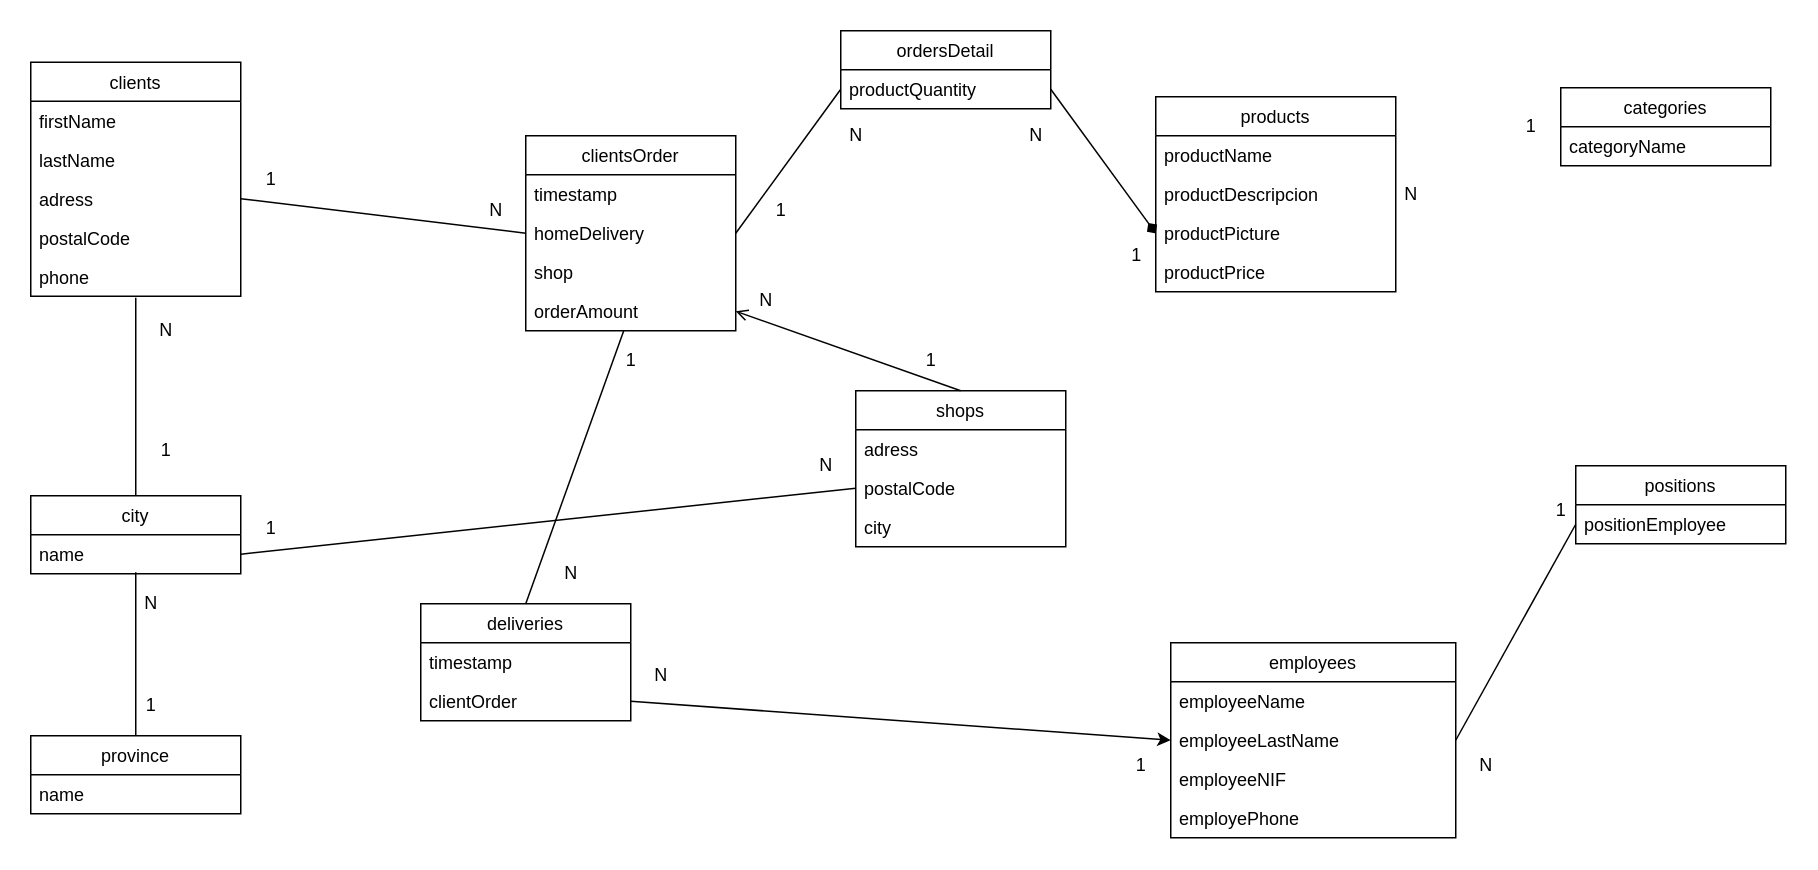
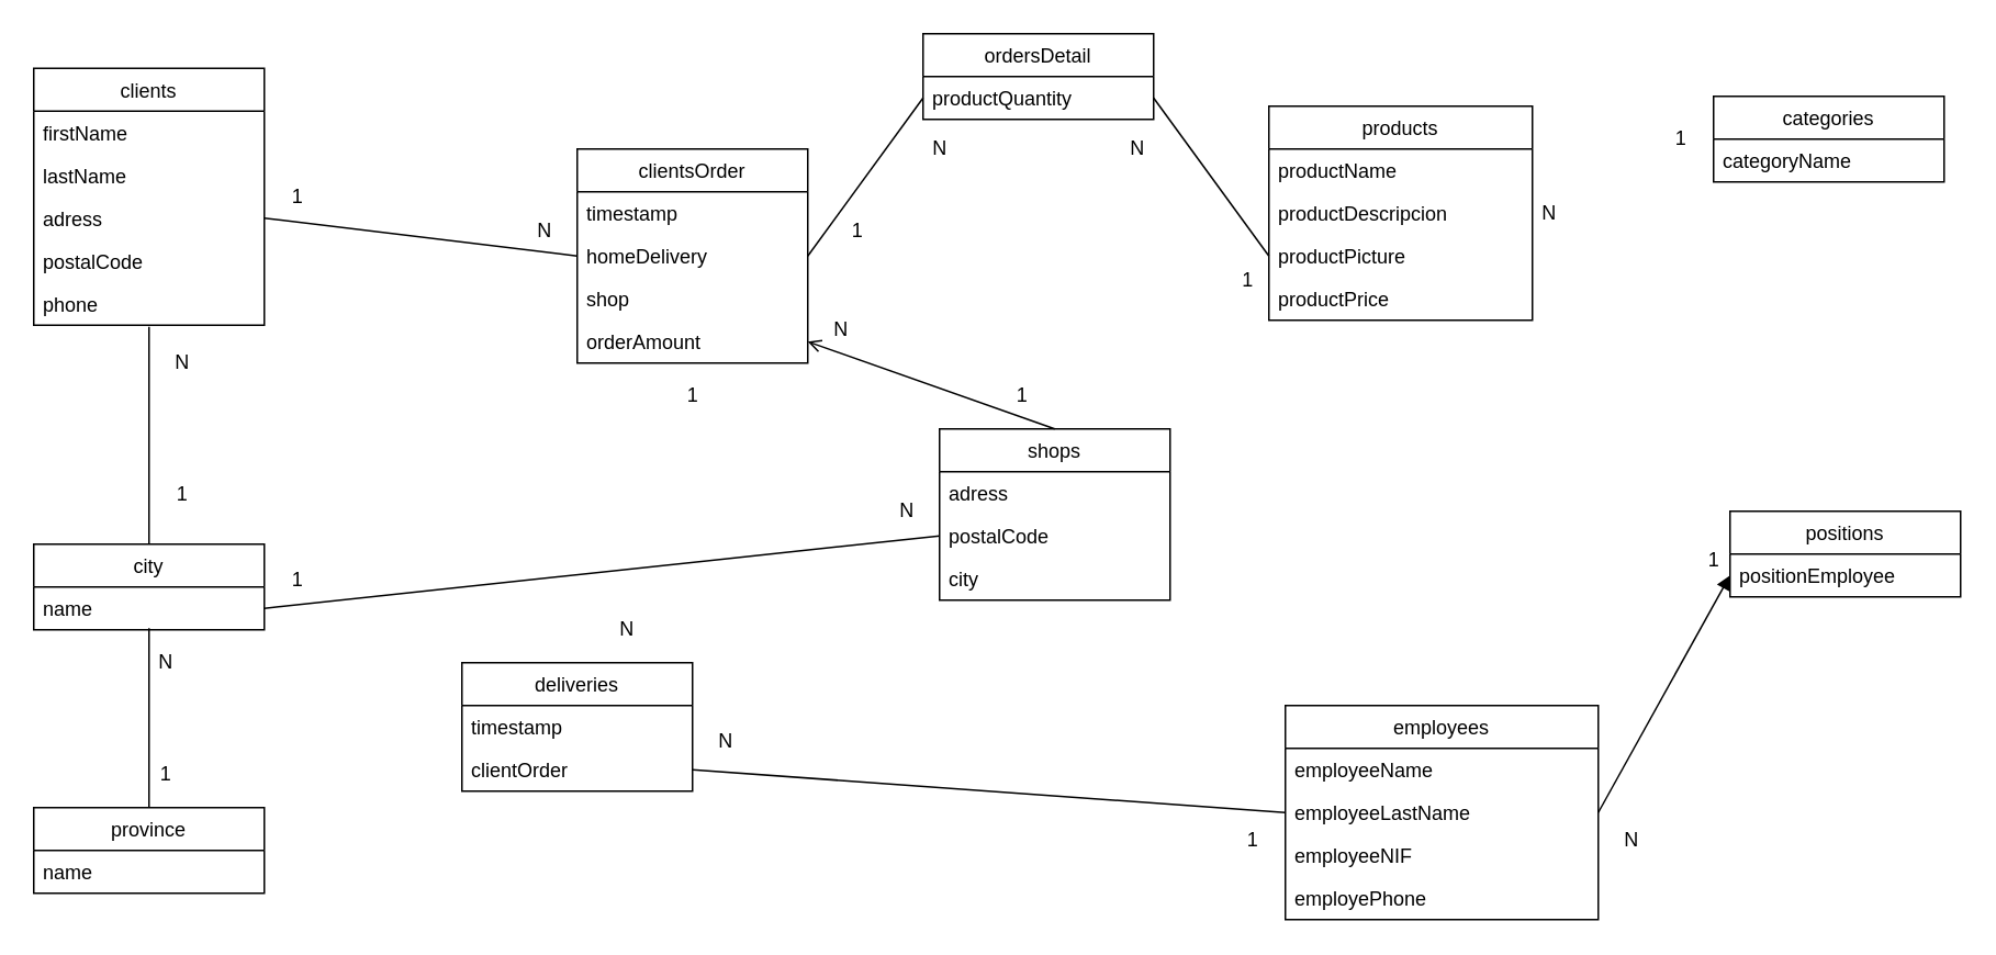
  <mxCell id="0" />
  <mxCell id="1" parent="0" />
  <mxCell id="2" value="clients" style="swimlane;fontStyle=0;childLayout=stackLayout;horizontal=1;startSize=26;fillColor=none;horizontalStack=0;resizeParent=1;resizeParentMax=0;resizeLast=0;collapsible=1;marginBottom=0;" parent="1" vertex="1"><mxGeometry x="20" y="41" width="140" height="156" as="geometry" /></mxCell>
  <mxCell id="3" value="firstName" style="text;strokeColor=none;fillColor=none;align=left;verticalAlign=top;spacingLeft=4;spacingRight=4;overflow=hidden;rotatable=0;points=[[0,0.5],[1,0.5]];portConstraint=eastwest;" parent="2" vertex="1"><mxGeometry y="26" width="140" height="26" as="geometry" /></mxCell>
  <mxCell id="4" value="lastName" style="text;strokeColor=none;fillColor=none;align=left;verticalAlign=top;spacingLeft=4;spacingRight=4;overflow=hidden;rotatable=0;points=[[0,0.5],[1,0.5]];portConstraint=eastwest;" parent="2" vertex="1"><mxGeometry y="52" width="140" height="26" as="geometry" /></mxCell>
  <mxCell id="5" value="adress" style="text;strokeColor=none;fillColor=none;align=left;verticalAlign=top;spacingLeft=4;spacingRight=4;overflow=hidden;rotatable=0;points=[[0,0.5],[1,0.5]];portConstraint=eastwest;" parent="2" vertex="1"><mxGeometry y="78" width="140" height="26" as="geometry" /></mxCell>
  <mxCell id="6" value="postalCode" style="text;strokeColor=none;fillColor=none;align=left;verticalAlign=top;spacingLeft=4;spacingRight=4;overflow=hidden;rotatable=0;points=[[0,0.5],[1,0.5]];portConstraint=eastwest;" parent="2" vertex="1"><mxGeometry y="104" width="140" height="26" as="geometry" /></mxCell>
  <mxCell id="7" value="phone" style="text;strokeColor=none;fillColor=none;align=left;verticalAlign=top;spacingLeft=4;spacingRight=4;overflow=hidden;rotatable=0;points=[[0,0.5],[1,0.5]];portConstraint=eastwest;" parent="2" vertex="1"><mxGeometry y="130" width="140" height="26" as="geometry" /></mxCell>
  <mxCell id="8" value="clientsOrder" style="swimlane;fontStyle=0;childLayout=stackLayout;horizontal=1;startSize=26;fillColor=none;horizontalStack=0;resizeParent=1;resizeParentMax=0;resizeLast=0;collapsible=1;marginBottom=0;" parent="1" vertex="1"><mxGeometry x="350" y="90" width="140" height="130" as="geometry" /></mxCell>
  <mxCell id="9" value="timestamp" style="text;strokeColor=none;fillColor=none;align=left;verticalAlign=top;spacingLeft=4;spacingRight=4;overflow=hidden;rotatable=0;points=[[0,0.5],[1,0.5]];portConstraint=eastwest;" parent="8" vertex="1"><mxGeometry y="26" width="140" height="26" as="geometry" /></mxCell>
  <mxCell id="10" value="homeDelivery" style="text;strokeColor=none;fillColor=none;align=left;verticalAlign=top;spacingLeft=4;spacingRight=4;overflow=hidden;rotatable=0;points=[[0,0.5],[1,0.5]];portConstraint=eastwest;" parent="8" vertex="1"><mxGeometry y="52" width="140" height="26" as="geometry" /></mxCell>
  <mxCell id="11" value="shop" style="text;strokeColor=none;fillColor=none;align=left;verticalAlign=top;spacingLeft=4;spacingRight=4;overflow=hidden;rotatable=0;points=[[0,0.5],[1,0.5]];portConstraint=eastwest;" parent="8" vertex="1"><mxGeometry y="78" width="140" height="26" as="geometry" /></mxCell>
  <mxCell id="12" value="orderAmount" style="text;strokeColor=none;fillColor=none;align=left;verticalAlign=top;spacingLeft=4;spacingRight=4;overflow=hidden;rotatable=0;points=[[0,0.5],[1,0.5]];portConstraint=eastwest;" parent="8" vertex="1"><mxGeometry y="104" width="140" height="26" as="geometry" /></mxCell>
  <mxCell id="13" value="city" style="swimlane;fontStyle=0;childLayout=stackLayout;horizontal=1;startSize=26;fillColor=none;horizontalStack=0;resizeParent=1;resizeParentMax=0;resizeLast=0;collapsible=1;marginBottom=0;" parent="1" vertex="1"><mxGeometry x="20" y="330" width="140" height="52" as="geometry" /></mxCell>
  <mxCell id="14" value="name" style="text;strokeColor=none;fillColor=none;align=left;verticalAlign=top;spacingLeft=4;spacingRight=4;overflow=hidden;rotatable=0;points=[[0,0.5],[1,0.5]];portConstraint=eastwest;" parent="13" vertex="1"><mxGeometry y="26" width="140" height="26" as="geometry" /></mxCell>
  <mxCell id="15" value="province" style="swimlane;fontStyle=0;childLayout=stackLayout;horizontal=1;startSize=26;fillColor=none;horizontalStack=0;resizeParent=1;resizeParentMax=0;resizeLast=0;collapsible=1;marginBottom=0;" parent="1" vertex="1"><mxGeometry x="20" y="490" width="140" height="52" as="geometry" /></mxCell>
  <mxCell id="16" value="name" style="text;strokeColor=none;fillColor=none;align=left;verticalAlign=top;spacingLeft=4;spacingRight=4;overflow=hidden;rotatable=0;points=[[0,0.5],[1,0.5]];portConstraint=eastwest;" parent="15" vertex="1"><mxGeometry y="26" width="140" height="26" as="geometry" /></mxCell>
  <mxCell id="17" value="deliveries" style="swimlane;fontStyle=0;childLayout=stackLayout;horizontal=1;startSize=26;fillColor=none;horizontalStack=0;resizeParent=1;resizeParentMax=0;resizeLast=0;collapsible=1;marginBottom=0;" parent="1" vertex="1"><mxGeometry x="280" y="402" width="140" height="78" as="geometry" /></mxCell>
  <mxCell id="18" value="timestamp" style="text;strokeColor=none;fillColor=none;align=left;verticalAlign=top;spacingLeft=4;spacingRight=4;overflow=hidden;rotatable=0;points=[[0,0.5],[1,0.5]];portConstraint=eastwest;" parent="17" vertex="1"><mxGeometry y="26" width="140" height="26" as="geometry" /></mxCell>
  <mxCell id="19" value="clientOrder" style="text;strokeColor=none;fillColor=none;align=left;verticalAlign=top;spacingLeft=4;spacingRight=4;overflow=hidden;rotatable=0;points=[[0,0.5],[1,0.5]];portConstraint=eastwest;" parent="17" vertex="1"><mxGeometry y="52" width="140" height="26" as="geometry" /></mxCell>
  <mxCell id="20" value="ordersDetail" style="swimlane;fontStyle=0;childLayout=stackLayout;horizontal=1;startSize=26;fillColor=none;horizontalStack=0;resizeParent=1;resizeParentMax=0;resizeLast=0;collapsible=1;marginBottom=0;" parent="1" vertex="1"><mxGeometry x="560" y="20" width="140" height="52" as="geometry" /></mxCell>
  <mxCell id="21" value="productQuantity" style="text;strokeColor=none;fillColor=none;align=left;verticalAlign=top;spacingLeft=4;spacingRight=4;overflow=hidden;rotatable=0;points=[[0,0.5],[1,0.5]];portConstraint=eastwest;" parent="20" vertex="1"><mxGeometry y="26" width="140" height="26" as="geometry" /></mxCell>
  <mxCell id="22" value="shops" style="swimlane;fontStyle=0;childLayout=stackLayout;horizontal=1;startSize=26;fillColor=none;horizontalStack=0;resizeParent=1;resizeParentMax=0;resizeLast=0;collapsible=1;marginBottom=0;" parent="1" vertex="1"><mxGeometry x="570" y="260" width="140" height="104" as="geometry" /></mxCell>
  <mxCell id="23" value="adress" style="text;strokeColor=none;fillColor=none;align=left;verticalAlign=top;spacingLeft=4;spacingRight=4;overflow=hidden;rotatable=0;points=[[0,0.5],[1,0.5]];portConstraint=eastwest;" parent="22" vertex="1"><mxGeometry y="26" width="140" height="26" as="geometry" /></mxCell>
  <mxCell id="24" value="postalCode" style="text;strokeColor=none;fillColor=none;align=left;verticalAlign=top;spacingLeft=4;spacingRight=4;overflow=hidden;rotatable=0;points=[[0,0.5],[1,0.5]];portConstraint=eastwest;" parent="22" vertex="1"><mxGeometry y="52" width="140" height="26" as="geometry" /></mxCell>
  <mxCell id="25" value="city" style="text;strokeColor=none;fillColor=none;align=left;verticalAlign=top;spacingLeft=4;spacingRight=4;overflow=hidden;rotatable=0;points=[[0,0.5],[1,0.5]];portConstraint=eastwest;" parent="22" vertex="1"><mxGeometry y="78" width="140" height="26" as="geometry" /></mxCell>
  <mxCell id="26" value="products" style="swimlane;fontStyle=0;childLayout=stackLayout;horizontal=1;startSize=26;fillColor=none;horizontalStack=0;resizeParent=1;resizeParentMax=0;resizeLast=0;collapsible=1;marginBottom=0;" parent="1" vertex="1"><mxGeometry x="770" y="64" width="160" height="130" as="geometry" /></mxCell>
  <mxCell id="27" value="productName" style="text;strokeColor=none;fillColor=none;align=left;verticalAlign=top;spacingLeft=4;spacingRight=4;overflow=hidden;rotatable=0;points=[[0,0.5],[1,0.5]];portConstraint=eastwest;" parent="26" vertex="1"><mxGeometry y="26" width="160" height="26" as="geometry" /></mxCell>
  <mxCell id="28" value="productDescripcion" style="text;strokeColor=none;fillColor=none;align=left;verticalAlign=top;spacingLeft=4;spacingRight=4;overflow=hidden;rotatable=0;points=[[0,0.5],[1,0.5]];portConstraint=eastwest;" parent="26" vertex="1"><mxGeometry y="52" width="160" height="26" as="geometry" /></mxCell>
  <mxCell id="29" value="productPicture" style="text;strokeColor=none;fillColor=none;align=left;verticalAlign=top;spacingLeft=4;spacingRight=4;overflow=hidden;rotatable=0;points=[[0,0.5],[1,0.5]];portConstraint=eastwest;" parent="26" vertex="1"><mxGeometry y="78" width="160" height="26" as="geometry" /></mxCell>
  <mxCell id="30" value="productPrice" style="text;strokeColor=none;fillColor=none;align=left;verticalAlign=top;spacingLeft=4;spacingRight=4;overflow=hidden;rotatable=0;points=[[0,0.5],[1,0.5]];portConstraint=eastwest;" parent="26" vertex="1"><mxGeometry y="104" width="160" height="26" as="geometry" /></mxCell>
  <mxCell id="31" value="categories" style="swimlane;fontStyle=0;childLayout=stackLayout;horizontal=1;startSize=26;fillColor=none;horizontalStack=0;resizeParent=1;resizeParentMax=0;resizeLast=0;collapsible=1;marginBottom=0;" parent="1" vertex="1"><mxGeometry x="1040" y="58" width="140" height="52" as="geometry" /></mxCell>
  <mxCell id="32" value="categoryName" style="text;strokeColor=none;fillColor=none;align=left;verticalAlign=top;spacingLeft=4;spacingRight=4;overflow=hidden;rotatable=0;points=[[0,0.5],[1,0.5]];portConstraint=eastwest;" parent="31" vertex="1"><mxGeometry y="26" width="140" height="26" as="geometry" /></mxCell>
  <mxCell id="33" value="employees" style="swimlane;fontStyle=0;childLayout=stackLayout;horizontal=1;startSize=26;fillColor=none;horizontalStack=0;resizeParent=1;resizeParentMax=0;resizeLast=0;collapsible=1;marginBottom=0;" parent="1" vertex="1"><mxGeometry x="780" y="428" width="190" height="130" as="geometry" /></mxCell>
  <mxCell id="34" value="employeeName" style="text;strokeColor=none;fillColor=none;align=left;verticalAlign=top;spacingLeft=4;spacingRight=4;overflow=hidden;rotatable=0;points=[[0,0.5],[1,0.5]];portConstraint=eastwest;" parent="33" vertex="1"><mxGeometry y="26" width="190" height="26" as="geometry" /></mxCell>
  <mxCell id="35" value="employeeLastName" style="text;strokeColor=none;fillColor=none;align=left;verticalAlign=top;spacingLeft=4;spacingRight=4;overflow=hidden;rotatable=0;points=[[0,0.5],[1,0.5]];portConstraint=eastwest;" parent="33" vertex="1"><mxGeometry y="52" width="190" height="26" as="geometry" /></mxCell>
  <mxCell id="36" value="employeeNIF" style="text;strokeColor=none;fillColor=none;align=left;verticalAlign=top;spacingLeft=4;spacingRight=4;overflow=hidden;rotatable=0;points=[[0,0.5],[1,0.5]];portConstraint=eastwest;" parent="33" vertex="1"><mxGeometry y="78" width="190" height="26" as="geometry" /></mxCell>
  <mxCell id="37" value="employePhone" style="text;strokeColor=none;fillColor=none;align=left;verticalAlign=top;spacingLeft=4;spacingRight=4;overflow=hidden;rotatable=0;points=[[0,0.5],[1,0.5]];portConstraint=eastwest;" parent="33" vertex="1"><mxGeometry y="104" width="190" height="26" as="geometry" /></mxCell>
  <mxCell id="38" value="positions" style="swimlane;fontStyle=0;childLayout=stackLayout;horizontal=1;startSize=26;fillColor=none;horizontalStack=0;resizeParent=1;resizeParentMax=0;resizeLast=0;collapsible=1;marginBottom=0;" parent="1" vertex="1"><mxGeometry x="1050" y="310" width="140" height="52" as="geometry" /></mxCell>
  <mxCell id="39" value="positionEmployee" style="text;strokeColor=none;fillColor=none;align=left;verticalAlign=top;spacingLeft=4;spacingRight=4;overflow=hidden;rotatable=0;points=[[0,0.5],[1,0.5]];portConstraint=eastwest;" parent="38" vertex="1"><mxGeometry y="26" width="140" height="26" as="geometry" /></mxCell>
  <mxCell id="40" value="" style="endArrow=none;html=1;rounded=0;entryX=1;entryY=0.5;entryDx=0;entryDy=0;exitX=0;exitY=0.5;exitDx=0;exitDy=0;" parent="1" source="10" target="5" edge="1"><mxGeometry width="50" height="50" relative="1" as="geometry"><mxPoint x="610" y="410" as="sourcePoint" /><mxPoint x="660" y="360" as="targetPoint" /></mxGeometry></mxCell>
  <mxCell id="41" value="" style="endArrow=none;html=1;rounded=0;entryX=0;entryY=0.5;entryDx=0;entryDy=0;exitX=1;exitY=0.5;exitDx=0;exitDy=0;" parent="1" source="10" target="21" edge="1"><mxGeometry width="50" height="50" relative="1" as="geometry"><mxPoint x="610" y="410" as="sourcePoint" /><mxPoint x="660" y="360" as="targetPoint" /></mxGeometry></mxCell>
- <mxCell id="42" value="" style="endArrow=diamond;html=1;rounded=0;entryX=0;entryY=0.5;entryDx=0;entryDy=0;exitX=1;exitY=0.5;exitDx=0;exitDy=0;" parent="1" source="21" target="29" edge="1"><mxGeometry width="50" height="50" relative="1" as="geometry"><mxPoint x="610" y="410" as="sourcePoint" /><mxPoint x="660" y="360" as="targetPoint" /></mxGeometry></mxCell>
- <mxCell id="43" value="" style="endArrow=none;html=1;rounded=0;entryX=0;entryY=0.5;entryDx=0;entryDy=0;exitX=1;exitY=0.5;exitDx=0;exitDy=0;" parent="1" source="35" target="39" edge="1"><mxGeometry width="50" height="50" relative="1" as="geometry"><mxPoint x="610" y="410" as="sourcePoint" /><mxPoint x="660" y="360" as="targetPoint" /></mxGeometry></mxCell>
+ <mxCell id="42" value="" style="endArrow=none;html=1;rounded=0;entryX=0;entryY=0.5;entryDx=0;entryDy=0;exitX=1;exitY=0.5;exitDx=0;exitDy=0;" parent="1" source="21" target="29" edge="1"><mxGeometry width="50" height="50" relative="1" as="geometry"><mxPoint x="610" y="410" as="sourcePoint" /><mxPoint x="660" y="360" as="targetPoint" /></mxGeometry></mxCell>
+ <mxCell id="43" value="" style="endArrow=block;html=1;rounded=0;entryX=0;entryY=0.5;entryDx=0;entryDy=0;exitX=1;exitY=0.5;exitDx=0;exitDy=0;" parent="1" source="35" target="39" edge="1"><mxGeometry width="50" height="50" relative="1" as="geometry"><mxPoint x="610" y="410" as="sourcePoint" /><mxPoint x="660" y="360" as="targetPoint" /></mxGeometry></mxCell>
  <mxCell id="44" value="" style="endArrow=none;html=1;rounded=0;exitX=0.5;exitY=0;exitDx=0;exitDy=0;entryX=0.5;entryY=0.962;entryDx=0;entryDy=0;entryPerimeter=0;" parent="1" source="15" target="14" edge="1"><mxGeometry width="50" height="50" relative="1" as="geometry"><mxPoint x="610" y="410" as="sourcePoint" /><mxPoint x="660" y="360" as="targetPoint" /></mxGeometry></mxCell>
  <mxCell id="45" value="" style="endArrow=none;html=1;rounded=0;entryX=0.5;entryY=1.038;entryDx=0;entryDy=0;entryPerimeter=0;" parent="1" source="13" target="7" edge="1"><mxGeometry width="50" height="50" relative="1" as="geometry"><mxPoint x="610" y="410" as="sourcePoint" /><mxPoint x="660" y="360" as="targetPoint" /></mxGeometry></mxCell>
- <mxCell id="46" value="" style="endArrow=none;html=1;rounded=0;exitX=0.5;exitY=0;exitDx=0;exitDy=0;" parent="1" source="17" target="12" edge="1"><mxGeometry width="50" height="50" relative="1" as="geometry"><mxPoint x="610" y="410" as="sourcePoint" /><mxPoint x="660" y="360" as="targetPoint" /></mxGeometry></mxCell>
  <mxCell id="47" value="" style="endArrow=open;html=1;rounded=0;entryX=1;entryY=0.5;entryDx=0;entryDy=0;exitX=0.5;exitY=0;exitDx=0;exitDy=0;" parent="1" source="22" target="12" edge="1"><mxGeometry width="50" height="50" relative="1" as="geometry"><mxPoint x="610" y="410" as="sourcePoint" /><mxPoint x="660" y="360" as="targetPoint" /></mxGeometry></mxCell>
- <mxCell id="48" value="" style="endArrow=classic;html=1;rounded=0;entryX=0;entryY=0.5;entryDx=0;entryDy=0;exitX=1;exitY=0.5;exitDx=0;exitDy=0;" parent="1" source="19" target="35" edge="1"><mxGeometry width="50" height="50" relative="1" as="geometry"><mxPoint x="430" y="421" as="sourcePoint" /><mxPoint x="660" y="360" as="targetPoint" /></mxGeometry></mxCell>
+ <mxCell id="48" value="" style="endArrow=none;html=1;rounded=0;entryX=0;entryY=0.5;entryDx=0;entryDy=0;exitX=1;exitY=0.5;exitDx=0;exitDy=0;" parent="1" source="19" target="35" edge="1"><mxGeometry width="50" height="50" relative="1" as="geometry"><mxPoint x="430" y="421" as="sourcePoint" /><mxPoint x="660" y="360" as="targetPoint" /></mxGeometry></mxCell>
  <mxCell id="49" value="1" style="text;html=1;align=center;verticalAlign=middle;resizable=0;points=[];autosize=1;strokeColor=none;fillColor=none;" parent="1" vertex="1"><mxGeometry x="610" y="230" width="20" height="20" as="geometry" /></mxCell>
  <mxCell id="50" value="N" style="text;html=1;align=center;verticalAlign=middle;resizable=0;points=[];autosize=1;strokeColor=none;fillColor=none;" parent="1" vertex="1"><mxGeometry x="90" y="392" width="20" height="20" as="geometry" /></mxCell>
  <mxCell id="51" value="1" style="text;html=1;align=center;verticalAlign=middle;resizable=0;points=[];autosize=1;strokeColor=none;fillColor=none;" parent="1" vertex="1"><mxGeometry x="100" y="290" width="20" height="20" as="geometry" /></mxCell>
  <mxCell id="52" value="N" style="text;html=1;align=center;verticalAlign=middle;resizable=0;points=[];autosize=1;strokeColor=none;fillColor=none;" parent="1" vertex="1"><mxGeometry x="320" y="130" width="20" height="20" as="geometry" /></mxCell>
  <mxCell id="53" value="1" style="text;html=1;align=center;verticalAlign=middle;resizable=0;points=[];autosize=1;strokeColor=none;fillColor=none;" parent="1" vertex="1"><mxGeometry x="747" y="160" width="20" height="20" as="geometry" /></mxCell>
  <mxCell id="54" value="N" style="text;html=1;align=center;verticalAlign=middle;resizable=0;points=[];autosize=1;strokeColor=none;fillColor=none;" parent="1" vertex="1"><mxGeometry x="500" y="190" width="20" height="20" as="geometry" /></mxCell>
  <mxCell id="55" value="N" style="text;html=1;align=center;verticalAlign=middle;resizable=0;points=[];autosize=1;strokeColor=none;fillColor=none;" parent="1" vertex="1"><mxGeometry x="980" y="500" width="20" height="20" as="geometry" /></mxCell>
  <mxCell id="56" value="1" style="text;html=1;align=center;verticalAlign=middle;resizable=0;points=[];autosize=1;strokeColor=none;fillColor=none;" parent="1" vertex="1"><mxGeometry x="1030" y="330" width="20" height="20" as="geometry" /></mxCell>
  <mxCell id="57" value="N" style="text;html=1;align=center;verticalAlign=middle;resizable=0;points=[];autosize=1;strokeColor=none;fillColor=none;" parent="1" vertex="1"><mxGeometry x="930" y="119" width="20" height="20" as="geometry" /></mxCell>
  <mxCell id="58" value="1" style="text;html=1;align=center;verticalAlign=middle;resizable=0;points=[];autosize=1;strokeColor=none;fillColor=none;" parent="1" vertex="1"><mxGeometry x="1010" y="74" width="20" height="20" as="geometry" /></mxCell>
  <mxCell id="59" value="N" style="text;html=1;align=center;verticalAlign=middle;resizable=0;points=[];autosize=1;strokeColor=none;fillColor=none;" parent="1" vertex="1"><mxGeometry x="560" y="80" width="20" height="20" as="geometry" /></mxCell>
  <mxCell id="60" value="1" style="text;html=1;align=center;verticalAlign=middle;resizable=0;points=[];autosize=1;strokeColor=none;fillColor=none;" parent="1" vertex="1"><mxGeometry x="510" y="130" width="20" height="20" as="geometry" /></mxCell>
  <mxCell id="61" value="1" style="text;html=1;align=center;verticalAlign=middle;resizable=0;points=[];autosize=1;strokeColor=none;fillColor=none;" parent="1" vertex="1"><mxGeometry x="750" y="500" width="20" height="20" as="geometry" /></mxCell>
  <mxCell id="62" value="N" style="text;html=1;align=center;verticalAlign=middle;resizable=0;points=[];autosize=1;strokeColor=none;fillColor=none;" parent="1" vertex="1"><mxGeometry x="370" y="372" width="20" height="20" as="geometry" /></mxCell>
  <mxCell id="63" value="1" style="text;html=1;align=center;verticalAlign=middle;resizable=0;points=[];autosize=1;strokeColor=none;fillColor=none;" parent="1" vertex="1"><mxGeometry x="410" y="230" width="20" height="20" as="geometry" /></mxCell>
  <mxCell id="64" value="N" style="text;html=1;align=center;verticalAlign=middle;resizable=0;points=[];autosize=1;strokeColor=none;fillColor=none;" parent="1" vertex="1"><mxGeometry x="680" y="80" width="20" height="20" as="geometry" /></mxCell>
  <mxCell id="65" value="1" style="text;html=1;align=center;verticalAlign=middle;resizable=0;points=[];autosize=1;strokeColor=none;fillColor=none;" parent="1" vertex="1"><mxGeometry x="170" y="109" width="20" height="20" as="geometry" /></mxCell>
  <mxCell id="66" value="1" style="text;html=1;align=center;verticalAlign=middle;resizable=0;points=[];autosize=1;strokeColor=none;fillColor=none;" parent="1" vertex="1"><mxGeometry x="90" y="460" width="20" height="20" as="geometry" /></mxCell>
  <mxCell id="67" value="N" style="text;html=1;align=center;verticalAlign=middle;resizable=0;points=[];autosize=1;strokeColor=none;fillColor=none;" parent="1" vertex="1"><mxGeometry x="100" y="210" width="20" height="20" as="geometry" /></mxCell>
  <mxCell id="68" value="N" style="text;html=1;align=center;verticalAlign=middle;resizable=0;points=[];autosize=1;strokeColor=none;fillColor=none;" parent="1" vertex="1"><mxGeometry x="430" y="440" width="20" height="20" as="geometry" /></mxCell>
  <mxCell id="69" value="" style="endArrow=none;html=1;rounded=0;exitX=1;exitY=0.5;exitDx=0;exitDy=0;entryX=0;entryY=0.5;entryDx=0;entryDy=0;" parent="1" source="14" target="24" edge="1"><mxGeometry width="50" height="50" relative="1" as="geometry"><mxPoint x="610" y="410" as="sourcePoint" /><mxPoint x="660" y="360" as="targetPoint" /></mxGeometry></mxCell>
  <mxCell id="70" value="N" style="text;html=1;align=center;verticalAlign=middle;resizable=0;points=[];autosize=1;strokeColor=none;fillColor=none;" parent="1" vertex="1"><mxGeometry x="540" y="300" width="20" height="20" as="geometry" /></mxCell>
  <mxCell id="71" value="1" style="text;html=1;align=center;verticalAlign=middle;resizable=0;points=[];autosize=1;strokeColor=none;fillColor=none;" parent="1" vertex="1"><mxGeometry x="170" y="342" width="20" height="20" as="geometry" /></mxCell>
